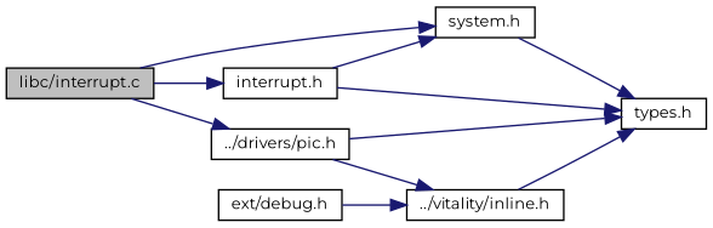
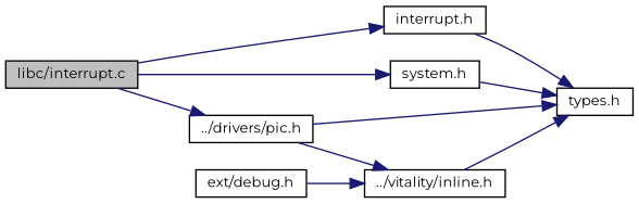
  digraph {
    fontname=Montserrat
    rankdir=LR
    node [color=black fillcolor=white fontname=Montserrat fontsize=10 shape=record style=filled]
    edge [color=midnightblue fontname=Montserrat fontsize=10 labelfontname=Helvetica labelfontsize=10 style=solid]
    n1 [fillcolor=grey75 fontcolor=black height=0.2 label="libc/interrupt.c" width=0.4]
    n2 [height=0.2 label="interrupt.h" width=0.4]
    n3 [height=0.2 label="system.h" width=0.4]
    n4 [height=0.2 label="../drivers/pic.h" width=0.4]
    n5 [height=0.2 label="types.h" width=0.4]
    n6 [height=0.2 label="ext/debug.h" width=0.4]
    n7 [height=0.2 label="../vitality/inline.h" width=0.4]
    n1 -> n2
    n1 -> n3
    n1 -> n4
-   n2 -> n3
    n2 -> n5
    n3 -> n5
    n4 -> n5
    n4 -> n7
    n6 -> n7
    n7 -> n5
  }
